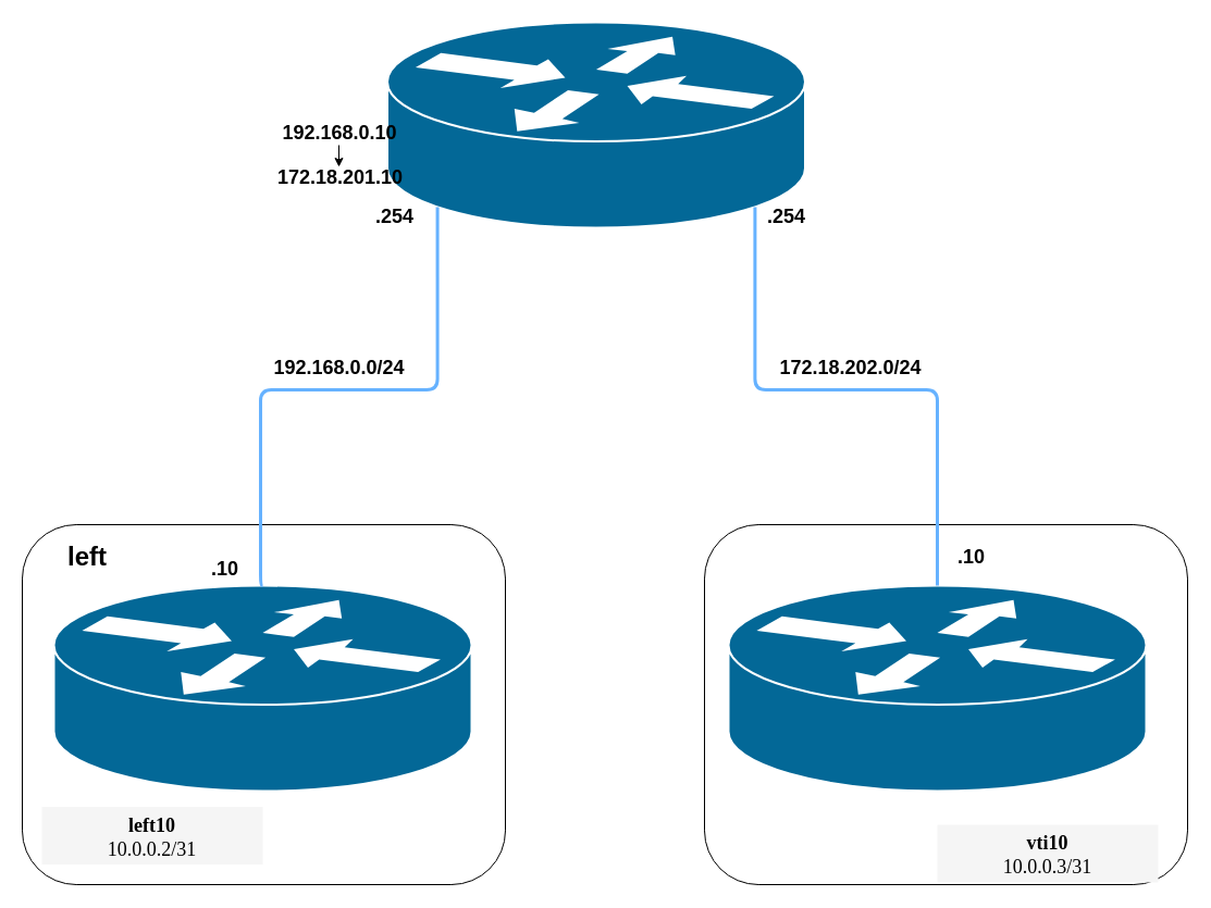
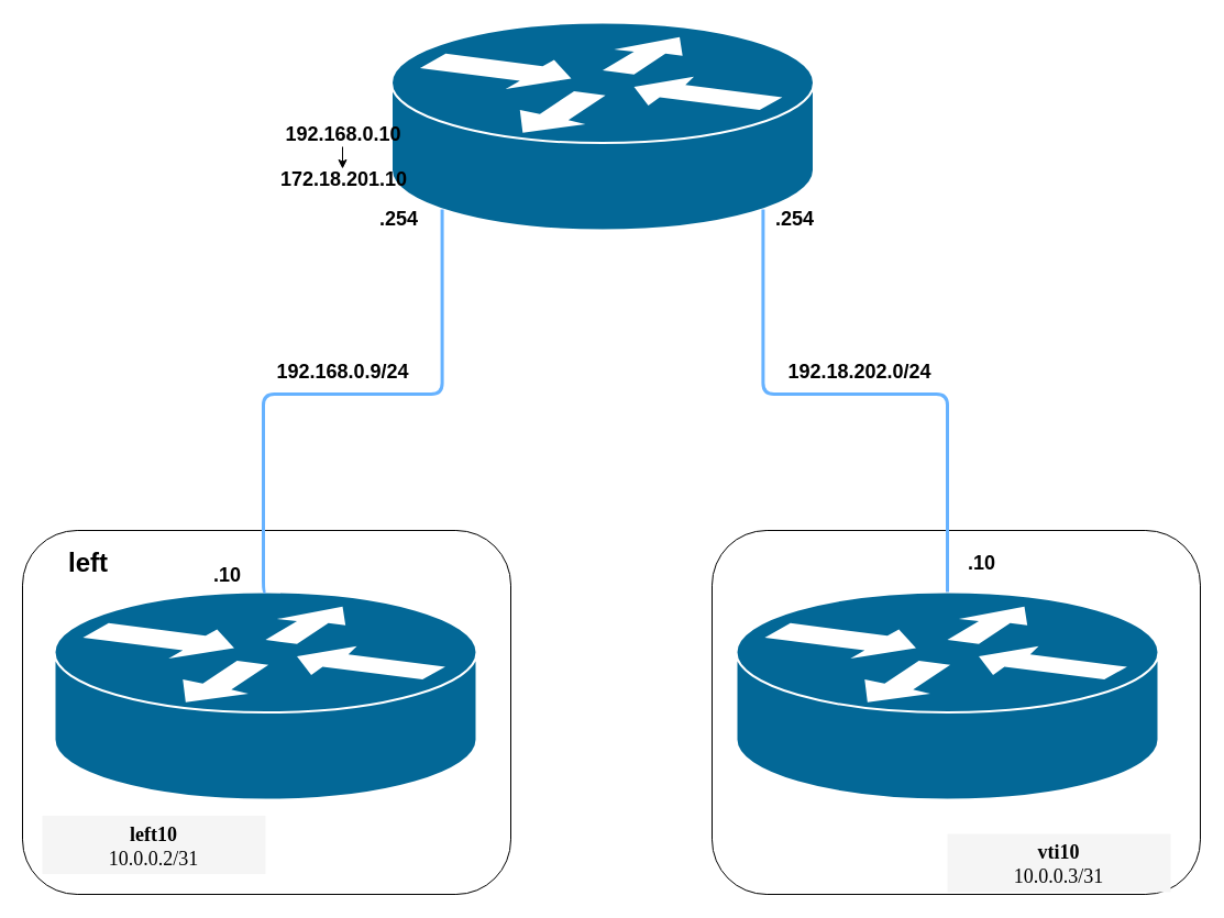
  <mxCell id="0" />
  <mxCell id="1" parent="0" />
  <mxCell id="2" value="" style="rounded=1;whiteSpace=wrap;html=1;" parent="1" vertex="1"><mxGeometry x="647" y="482" width="444" height="331" as="geometry" /></mxCell>
  <mxCell id="3" value="" style="rounded=1;whiteSpace=wrap;html=1;" parent="1" vertex="1"><mxGeometry x="20" y="482" width="444" height="331" as="geometry" /></mxCell>
  <mxCell id="4" value="" style="shape=mxgraph.cisco.routers.router;html=1;dashed=0;fillColor=#036897;strokeColor=#ffffff;strokeWidth=2;verticalLabelPosition=bottom;verticalAlign=top;rounded=0;shadow=0;comic=0;fontFamily=Verdana;fontSize=12;" parent="1" vertex="1"><mxGeometry x="49" y="538" width="384" height="189" as="geometry" /></mxCell>
  <mxCell id="5" value="" style="shape=mxgraph.cisco.routers.router;html=1;dashed=0;fillColor=#036897;strokeColor=#ffffff;strokeWidth=2;verticalLabelPosition=bottom;verticalAlign=top;rounded=0;shadow=0;comic=0;fontFamily=Verdana;fontSize=12;" parent="1" vertex="1"><mxGeometry x="669" y="538" width="384" height="189" as="geometry" /></mxCell>
  <mxCell id="6" value="" style="shape=mxgraph.cisco.routers.router;html=1;dashed=0;fillColor=#036897;strokeColor=#ffffff;strokeWidth=2;verticalLabelPosition=bottom;verticalAlign=top;rounded=0;shadow=0;comic=0;fontFamily=Verdana;fontSize=12;" parent="1" vertex="1"><mxGeometry x="355.5" y="20" width="384" height="189" as="geometry" /></mxCell>
  <mxCell id="7" value="" style="edgeStyle=segmentEdgeStyle;endArrow=none;html=1;exitX=0.5;exitY=0;exitDx=0;exitDy=0;fontColor=#B3FF66;fillColor=#d5e8d4;strokeColor=#66B2FF;strokeWidth=3;exitPerimeter=0;entryX=0.12;entryY=0.9;entryDx=0;entryDy=0;entryPerimeter=0;endFill=0;" parent="1" source="4" target="6" edge="1"><mxGeometry width="50" height="50" relative="1" as="geometry"><mxPoint x="239.167" y="507" as="sourcePoint" /><mxPoint x="209.167" y="35.333" as="targetPoint" /><Array as="points"><mxPoint x="239" y="538" /><mxPoint x="239" y="358" /><mxPoint x="402" y="358" /></Array></mxGeometry></mxCell>
  <mxCell id="8" value="" style="edgeStyle=segmentEdgeStyle;endArrow=none;html=1;exitX=0.5;exitY=0;exitDx=0;exitDy=0;fontColor=#B3FF66;fillColor=#d5e8d4;strokeColor=#66B2FF;strokeWidth=3;exitPerimeter=0;entryX=0.88;entryY=0.9;entryDx=0;entryDy=0;entryPerimeter=0;endFill=0;" parent="1" source="5" target="6" edge="1"><mxGeometry width="50" height="50" relative="1" as="geometry"><mxPoint x="640.167" y="604.5" as="sourcePoint" /><mxPoint x="731.833" y="271.167" as="targetPoint" /><Array as="points"><mxPoint x="861" y="358" /><mxPoint x="693" y="358" /></Array></mxGeometry></mxCell>
- <mxCell id="9" value="&lt;b&gt;&lt;font style=&quot;font-size: 18px&quot;&gt;192.168.0.0/24&lt;/font&gt;&lt;/b&gt;" style="text;html=1;strokeColor=none;fillColor=none;align=center;verticalAlign=middle;whiteSpace=wrap;rounded=0;" parent="1" vertex="1"><mxGeometry x="239" y="328" width="145" height="20" as="geometry" /></mxCell>
+ <mxCell id="9" value="&lt;b&gt;&lt;font style=&quot;font-size: 18px&quot;&gt;192.168.0.9/24&lt;/font&gt;&lt;/b&gt;" style="text;html=1;strokeColor=none;fillColor=none;align=center;verticalAlign=middle;whiteSpace=wrap;rounded=0;" parent="1" vertex="1"><mxGeometry x="239" y="328" width="145" height="20" as="geometry" /></mxCell>
  <mxCell id="10" value="&lt;b&gt;&lt;font style=&quot;font-size: 18px&quot;&gt;.254&lt;/font&gt;&lt;/b&gt;" style="text;html=1;strokeColor=none;fillColor=none;align=center;verticalAlign=middle;whiteSpace=wrap;rounded=0;" parent="1" vertex="1"><mxGeometry x="339" y="189" width="47" height="20" as="geometry" /></mxCell>
  <mxCell id="11" value="&lt;b&gt;&lt;font style=&quot;font-size: 18px&quot;&gt;.10&lt;/font&gt;&lt;/b&gt;" style="text;html=1;strokeColor=none;fillColor=none;align=center;verticalAlign=middle;whiteSpace=wrap;rounded=0;" parent="1" vertex="1"><mxGeometry x="182.5" y="512.5" width="47" height="20" as="geometry" /></mxCell>
  <mxCell id="12" value="&lt;b&gt;&lt;font style=&quot;font-size: 18px&quot;&gt;.254&lt;/font&gt;&lt;/b&gt;" style="text;html=1;strokeColor=none;fillColor=none;align=center;verticalAlign=middle;whiteSpace=wrap;rounded=0;" parent="1" vertex="1"><mxGeometry x="699" y="189" width="47" height="20" as="geometry" /></mxCell>
  <mxCell id="13" value="&lt;b&gt;&lt;font style=&quot;font-size: 18px&quot;&gt;.10&lt;/font&gt;&lt;/b&gt;" style="text;html=1;strokeColor=none;fillColor=none;align=center;verticalAlign=middle;whiteSpace=wrap;rounded=0;" parent="1" vertex="1"><mxGeometry x="869" y="502" width="47" height="20" as="geometry" /></mxCell>
- <mxCell id="14" value="&lt;b&gt;&lt;font style=&quot;font-size: 18px&quot;&gt;172.18.202.0/24&lt;/font&gt;&lt;/b&gt;" style="text;html=1;strokeColor=none;fillColor=none;align=center;verticalAlign=middle;whiteSpace=wrap;rounded=0;" parent="1" vertex="1"><mxGeometry x="709" y="328" width="145" height="20" as="geometry" /></mxCell>
+ <mxCell id="14" value="&lt;b&gt;&lt;font style=&quot;font-size: 18px&quot;&gt;192.18.202.0/24&lt;/font&gt;&lt;/b&gt;" style="text;html=1;strokeColor=none;fillColor=none;align=center;verticalAlign=middle;whiteSpace=wrap;rounded=0;" parent="1" vertex="1"><mxGeometry x="709" y="328" width="145" height="20" as="geometry" /></mxCell>
  <mxCell id="15" value="&lt;font style=&quot;font-size: 18px&quot;&gt;left10&lt;br&gt;&lt;span style=&quot;font-weight: normal&quot;&gt;10.0.0.2/31&lt;/span&gt;&lt;/font&gt;" style="whiteSpace=wrap;html=1;rounded=0;shadow=0;comic=0;strokeWidth=1;fontFamily=Verdana;fontSize=14;fillColor=#f5f5f5;strokeColor=none;fontStyle=1;verticalAlign=top;" parent="1" vertex="1"><mxGeometry x="38" y="741.5" width="203" height="53" as="geometry" /></mxCell>
  <mxCell id="16" value="&lt;font style=&quot;font-size: 18px&quot;&gt;vti10&lt;br&gt;&lt;span style=&quot;font-weight: normal&quot;&gt;10.0.0.3/31&lt;/span&gt;&lt;/font&gt;" style="whiteSpace=wrap;html=1;rounded=0;shadow=0;comic=0;strokeWidth=1;fontFamily=Verdana;fontSize=14;fillColor=#f5f5f5;strokeColor=none;fontStyle=1;verticalAlign=top;" parent="1" vertex="1"><mxGeometry x="861" y="758" width="203" height="53" as="geometry" /></mxCell>
  <mxCell id="17" value="&lt;b&gt;&lt;font style=&quot;font-size: 24px&quot;&gt;left&lt;/font&gt;&lt;/b&gt;" style="text;html=1;strokeColor=none;fillColor=none;align=center;verticalAlign=middle;whiteSpace=wrap;rounded=0;" parent="1" vertex="1"><mxGeometry x="60" y="502" width="40" height="20" as="geometry" /></mxCell>
  <mxCell id="18" value="&lt;b&gt;&lt;font style=&quot;font-size: 18px&quot;&gt;192.168.0.10&lt;br&gt;&lt;br&gt;&lt;/font&gt;&lt;/b&gt;" style="text;html=1;strokeColor=none;fillColor=none;align=center;verticalAlign=middle;whiteSpace=wrap;rounded=0;" vertex="1" parent="1"><mxGeometry x="258.5" y="123" width="106" height="20" as="geometry" /></mxCell>
  <mxCell id="19" value="" style="endArrow=classic;html=1;" edge="1" parent="1"><mxGeometry width="50" height="50" relative="1" as="geometry"><mxPoint x="311" y="133" as="sourcePoint" /><mxPoint x="311" y="153" as="targetPoint" /></mxGeometry></mxCell>
  <mxCell id="20" value="&lt;b&gt;&lt;font style=&quot;font-size: 18px&quot;&gt;172.18.201.10&lt;br&gt;&lt;/font&gt;&lt;/b&gt;" style="text;html=1;resizable=0;autosize=1;align=center;verticalAlign=middle;points=[];fillColor=none;strokeColor=none;rounded=0;" vertex="1" parent="1"><mxGeometry x="246.5" y="153" width="130" height="20" as="geometry" /></mxCell>
